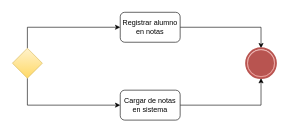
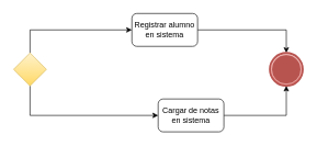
  <mxCell id="0" />
  <mxCell id="1" parent="0" />
  <mxCell id="2" style="edgeStyle=orthogonalEdgeStyle;rounded=0;orthogonalLoop=1;jettySize=auto;html=1;entryX=0;entryY=0.5;entryDx=0;entryDy=0;" edge="1" parent="1" source="4" target="6"><mxGeometry relative="1" as="geometry"><Array as="points"><mxPoint x="45" y="45" /></Array></mxGeometry></mxCell>
  <mxCell id="3" style="edgeStyle=orthogonalEdgeStyle;rounded=0;orthogonalLoop=1;jettySize=auto;html=1;entryX=0;entryY=0.5;entryDx=0;entryDy=0;" edge="1" parent="1" source="4" target="8"><mxGeometry relative="1" as="geometry"><Array as="points"><mxPoint x="45" y="175" /></Array></mxGeometry></mxCell>
  <mxCell id="4" value="" style="rhombus;whiteSpace=wrap;html=1;gradientColor=#ffd966;fillColor=#fff2cc;strokeColor=#d6b656;" vertex="1" parent="1"><mxGeometry x="20" y="80" width="50" height="50" as="geometry" /></mxCell>
  <mxCell id="5" style="edgeStyle=orthogonalEdgeStyle;rounded=0;orthogonalLoop=1;jettySize=auto;html=1;entryX=0.5;entryY=0;entryDx=0;entryDy=0;entryPerimeter=0;" edge="1" parent="1" source="6" target="9"><mxGeometry relative="1" as="geometry" /></mxCell>
- <mxCell id="6" value="Registrar alumno en notas" style="rounded=1;whiteSpace=wrap;html=1;" vertex="1" parent="1"><mxGeometry x="200" y="20" width="100" height="50" as="geometry" /></mxCell>
+ <mxCell id="6" value="Registrar alumno en sistema" style="rounded=1;whiteSpace=wrap;html=1;" vertex="1" parent="1"><mxGeometry x="200" y="20" width="100" height="50" as="geometry" /></mxCell>
  <mxCell id="7" style="edgeStyle=orthogonalEdgeStyle;rounded=0;orthogonalLoop=1;jettySize=auto;html=1;entryX=0.5;entryY=1;entryDx=0;entryDy=0;entryPerimeter=0;" edge="1" parent="1" source="8" target="9"><mxGeometry relative="1" as="geometry" /></mxCell>
- <mxCell id="8" value="Cargar de notas en sistema" style="rounded=1;whiteSpace=wrap;html=1;" vertex="1" parent="1"><mxGeometry x="200" y="150" width="100" height="50" as="geometry" /></mxCell>
+ <mxCell id="8" value="Cargar de notas en sistema" style="rounded=1;whiteSpace=wrap;html=1;" vertex="1" parent="1"><mxGeometry x="240" y="150" width="100" height="50" as="geometry" /></mxCell>
  <mxCell id="9" value="" style="points=[[0.145,0.145,0],[0.5,0,0],[0.855,0.145,0],[1,0.5,0],[0.855,0.855,0],[0.5,1,0],[0.145,0.855,0],[0,0.5,0]];shape=mxgraph.bpmn.event;html=1;verticalLabelPosition=bottom;labelBackgroundColor=#ffffff;verticalAlign=top;align=center;perimeter=ellipsePerimeter;outlineConnect=0;aspect=fixed;outline=end;symbol=terminate;gradientColor=#ea6b66;fillColor=#f8cecc;strokeColor=#b85450;" vertex="1" parent="1"><mxGeometry x="410" y="80" width="50" height="50" as="geometry" /></mxCell>
